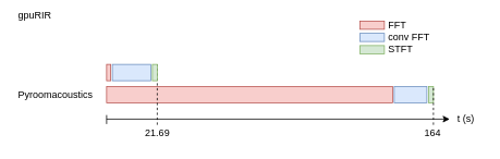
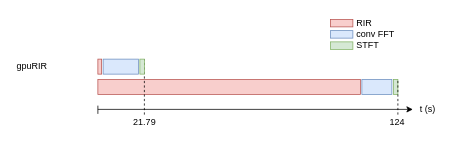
  <mxCell id="0" />
  <mxCell id="1" parent="0" />
  <mxCell id="2" value="" style="endArrow=classic;html=1;rounded=0;" parent="1" edge="1"><mxGeometry width="50" height="50" relative="1" as="geometry"><mxPoint x="130" y="145" as="sourcePoint" /><mxPoint x="550" y="145" as="targetPoint" /></mxGeometry></mxCell>
  <mxCell id="3" value="" style="rounded=0;whiteSpace=wrap;html=1;fillColor=#f8cecc;strokeColor=#b85450;" parent="1" vertex="1"><mxGeometry x="130" y="105" width="350" height="20" as="geometry" /></mxCell>
  <mxCell id="4" value="" style="rounded=0;whiteSpace=wrap;html=1;fillColor=#dae8fc;strokeColor=#6c8ebf;" parent="1" vertex="1"><mxGeometry x="482" y="105" width="40" height="20" as="geometry" /></mxCell>
  <mxCell id="5" value="" style="endArrow=none;html=1;rounded=0;strokeWidth=1;dashed=1;" parent="1" edge="1"><mxGeometry width="50" height="50" relative="1" as="geometry"><mxPoint x="192" y="152" as="sourcePoint" /><mxPoint x="192" y="78" as="targetPoint" /></mxGeometry></mxCell>
  <mxCell id="6" value="" style="rounded=0;whiteSpace=wrap;html=1;fillColor=#d5e8d4;strokeColor=#82b366;" parent="1" vertex="1"><mxGeometry x="524" y="105" width="6" height="20" as="geometry" /></mxCell>
  <mxCell id="7" value="" style="rounded=0;whiteSpace=wrap;html=1;fillColor=#f8cecc;strokeColor=#b85450;" parent="1" vertex="1"><mxGeometry x="130" y="78" width="5" height="20" as="geometry" /></mxCell>
  <mxCell id="8" value="" style="rounded=0;whiteSpace=wrap;html=1;fillColor=#dae8fc;strokeColor=#6c8ebf;" parent="1" vertex="1"><mxGeometry x="137" y="78" width="47" height="20" as="geometry" /></mxCell>
  <mxCell id="9" value="" style="rounded=0;whiteSpace=wrap;html=1;fillColor=#d5e8d4;strokeColor=#82b366;" parent="1" vertex="1"><mxGeometry x="186" y="78" width="6" height="20" as="geometry" /></mxCell>
  <mxCell id="10" value="t (s)" style="text;html=1;align=center;verticalAlign=middle;whiteSpace=wrap;rounded=0;" parent="1" vertex="1"><mxGeometry x="550" y="135" width="40" height="20" as="geometry" /></mxCell>
  <mxCell id="11" value="" style="rounded=0;whiteSpace=wrap;html=1;fillColor=#f8cecc;strokeColor=#b85450;" parent="1" vertex="1"><mxGeometry x="440" y="25" width="30" height="10" as="geometry" /></mxCell>
  <mxCell id="12" value="" style="rounded=0;whiteSpace=wrap;html=1;fillColor=#dae8fc;strokeColor=#6c8ebf;" parent="1" vertex="1"><mxGeometry x="440" y="40" width="30" height="10" as="geometry" /></mxCell>
  <mxCell id="13" value="" style="rounded=0;whiteSpace=wrap;html=1;fillColor=#d5e8d4;strokeColor=#82b366;" parent="1" vertex="1"><mxGeometry x="440" y="55" width="30" height="10" as="geometry" /></mxCell>
  <mxCell id="14" value="" style="endArrow=none;html=1;rounded=0;" parent="1" edge="1"><mxGeometry width="50" height="50" relative="1" as="geometry"><mxPoint x="130" y="151" as="sourcePoint" /><mxPoint x="130" y="140" as="targetPoint" /></mxGeometry></mxCell>
- <mxCell id="15" value="21.69" style="text;html=1;align=center;verticalAlign=middle;whiteSpace=wrap;rounded=0;" parent="1" vertex="1"><mxGeometry x="172" y="152" width="41" height="20" as="geometry" /></mxCell>
- <mxCell id="16" value="164" style="text;html=1;align=center;verticalAlign=middle;whiteSpace=wrap;rounded=0;" parent="1" vertex="1"><mxGeometry x="509" y="152" width="41" height="20" as="geometry" /></mxCell>
+ <mxCell id="15" value="21.79" style="text;html=1;align=center;verticalAlign=middle;whiteSpace=wrap;rounded=0;" parent="1" vertex="1"><mxGeometry x="172" y="152" width="41" height="20" as="geometry" /></mxCell>
+ <mxCell id="16" value="124" style="text;html=1;align=center;verticalAlign=middle;whiteSpace=wrap;rounded=0;" parent="1" vertex="1"><mxGeometry x="509" y="152" width="41" height="20" as="geometry" /></mxCell>
  <mxCell id="17" value="" style="endArrow=none;html=1;rounded=0;strokeWidth=1;dashed=1;" parent="1" edge="1"><mxGeometry width="50" height="50" relative="1" as="geometry"><mxPoint x="530" y="152" as="sourcePoint" /><mxPoint x="530" y="105" as="targetPoint" /></mxGeometry></mxCell>
- <mxCell id="18" value="FFT" style="text;html=1;align=left;verticalAlign=middle;whiteSpace=wrap;rounded=0;" parent="1" vertex="1"><mxGeometry x="473" y="20" width="40" height="20" as="geometry" /></mxCell>
+ <mxCell id="18" value="RIR" style="text;html=1;align=left;verticalAlign=middle;whiteSpace=wrap;rounded=0;" parent="1" vertex="1"><mxGeometry x="473" y="20" width="40" height="20" as="geometry" /></mxCell>
  <mxCell id="19" value="conv FFT" style="text;html=1;align=left;verticalAlign=middle;whiteSpace=wrap;rounded=0;" parent="1" vertex="1"><mxGeometry x="473" y="35" width="60" height="20" as="geometry" /></mxCell>
  <mxCell id="20" value="STFT" style="text;html=1;align=left;verticalAlign=middle;whiteSpace=wrap;rounded=0;" parent="1" vertex="1"><mxGeometry x="473" y="50" width="60" height="20" as="geometry" /></mxCell>
- <mxCell id="21" value="Pyroomacoustics" style="text;html=1;align=left;verticalAlign=middle;whiteSpace=wrap;rounded=0;" parent="1" vertex="1"><mxGeometry x="20" y="105" width="100" height="20" as="geometry" /></mxCell>
- <mxCell id="22" value="gpuRIR" style="text;html=1;align=left;verticalAlign=middle;whiteSpace=wrap;rounded=0;" parent="1" vertex="1"><mxGeometry x="20" y="8" width="100" height="20" as="geometry" /></mxCell>
+ <mxCell id="22" value="gpuRIR" style="text;html=1;align=left;verticalAlign=middle;whiteSpace=wrap;rounded=0;" parent="1" vertex="1"><mxGeometry x="20" y="78" width="100" height="20" as="geometry" /></mxCell>
